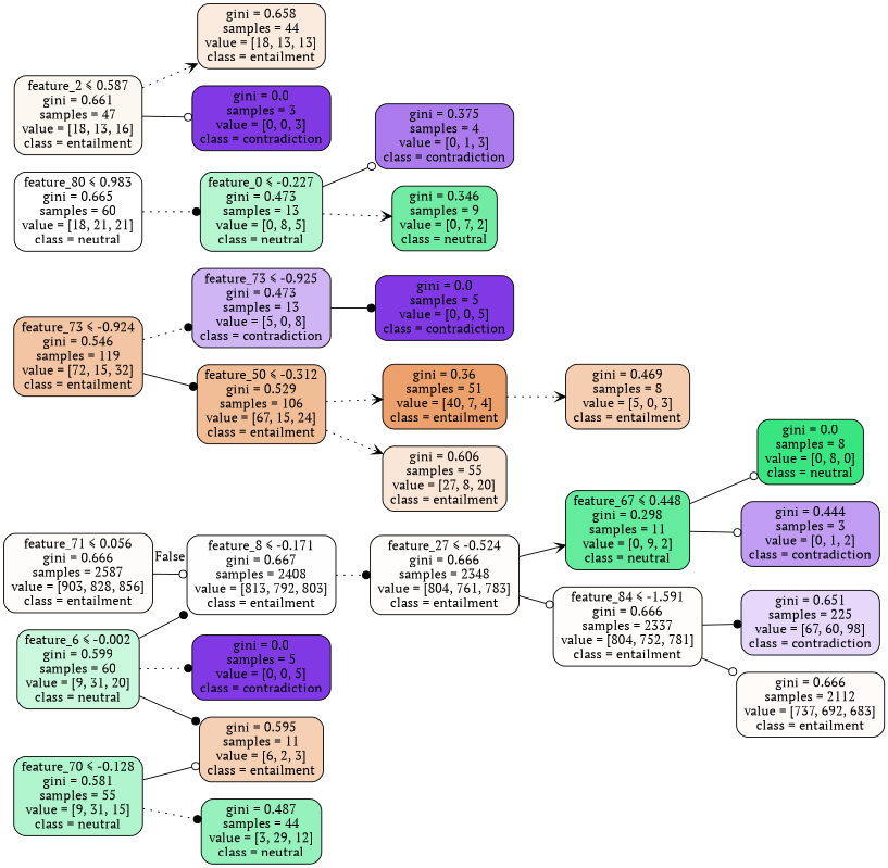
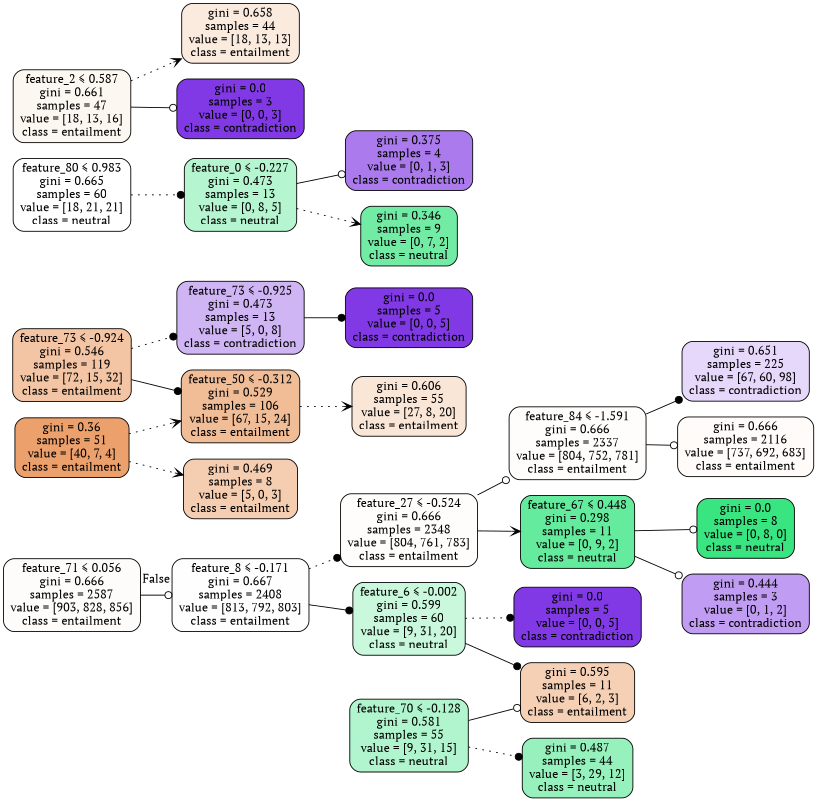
  digraph {
    fontname="PT Serif"
    rankdir=LR
    node [color=black fillcolor="#8139e5" fontname="PT Serif" shape=box style="filled, rounded"]
    edge [arrowhead=dot fontname="PT Serif" style=solid]
    n1 [fillcolor="#fefcfa" label=<feature_71 &le; 0.056<br/>gini = 0.666<br/>samples = 2587<br/>value = [903, 828, 856]<br/>class = entailment>]
    n2 [fillcolor="#fffefe" label=<feature_8 &le; -0.171<br/>gini = 0.667<br/>samples = 2408<br/>value = [813, 792, 803]<br/>class = entailment>]
    n3 [fillcolor="#c9f8dc" label=<feature_6 &le; -0.002<br/>gini = 0.599<br/>samples = 60<br/>value = [9, 31, 20]<br/>class = neutral>]
    n4 [fillcolor="#fffdfc" label=<feature_27 &le; -0.524<br/>gini = 0.666<br/>samples = 2348<br/>value = [804, 761, 783]<br/>class = entailment>]
    n5 [fillcolor="#f3c5a4" label=<feature_73 &le; -0.924<br/>gini = 0.546<br/>samples = 119<br/>value = [72, 15, 32]<br/>class = entailment>]
    n6 [fillcolor="#d0b5f5" label=<feature_73 &le; -0.925<br/>gini = 0.473<br/>samples = 13<br/>value = [5, 0, 8]<br/>class = contradiction>]
    n7 [fillcolor="#f1bd97" label=<feature_50 &le; -0.312<br/>gini = 0.529<br/>samples = 106<br/>value = [67, 15, 24]<br/>class = entailment>]
    n8 [fillcolor="#ffffff" label=<feature_80 &le; 0.983<br/>gini = 0.665<br/>samples = 60<br/>value = [18, 21, 21]<br/>class = neutral>]
    n9 [fillcolor="#b5f5d0" label=<feature_0 &le; -0.227<br/>gini = 0.473<br/>samples = 13<br/>value = [0, 8, 5]<br/>class = neutral>]
    n10 [label=<gini = 0.0<br/>samples = 5<br/>value = [0, 0, 5]<br/>class = contradiction>]
    n11 [fillcolor="#eca06b" label=<gini = 0.36<br/>samples = 51<br/>value = [40, 7, 4]<br/>class = entailment>]
    n12 [fillcolor="#fae6d7" label=<gini = 0.606<br/>samples = 55<br/>value = [27, 8, 20]<br/>class = entailment>]
    n13 [fillcolor="#f5cdb0" label=<gini = 0.469<br/>samples = 8<br/>value = [5, 0, 3]<br/>class = entailment>]
    n14 [fillcolor="#ab7bee" label=<gini = 0.375<br/>samples = 4<br/>value = [0, 1, 3]<br/>class = contradiction>]
    n15 [fillcolor="#72eca5" label=<gini = 0.346<br/>samples = 9<br/>value = [0, 7, 2]<br/>class = neutral>]
    n16 [fillcolor="#fdf7f2" label=<feature_2 &le; 0.587<br/>gini = 0.661<br/>samples = 47<br/>value = [18, 13, 16]<br/>class = entailment>]
    n17 [fillcolor="#fbebdf" label=<gini = 0.658<br/>samples = 44<br/>value = [18, 13, 13]<br/>class = entailment>]
    n18 [label=<gini = 0.0<br/>samples = 3<br/>value = [0, 0, 3]<br/>class = contradiction>]
    n19 [label=<gini = 0.0<br/>samples = 5<br/>value = [0, 0, 5]<br/>class = contradiction>]
    n20 [fillcolor="#f5d0b5" label=<gini = 0.595<br/>samples = 11<br/>value = [6, 2, 3]<br/>class = entailment>]
    n21 [fillcolor="#65eb9d" label=<feature_67 &le; 0.448<br/>gini = 0.298<br/>samples = 11<br/>value = [0, 9, 2]<br/>class = neutral>]
    n22 [fillcolor="#fffdfc" label=<feature_84 &le; -1.591<br/>gini = 0.666<br/>samples = 2337<br/>value = [804, 752, 781]<br/>class = entailment>]
    n23 [fillcolor="#b0f5cd" label=<feature_70 &le; -0.128<br/>gini = 0.581<br/>samples = 55<br/>value = [9, 31, 15]<br/>class = neutral>]
    n24 [fillcolor="#96f1bc" label=<gini = 0.487<br/>samples = 44<br/>value = [3, 29, 12]<br/>class = neutral>]
    n25 [fillcolor="#39e581" label=<gini = 0.0<br/>samples = 8<br/>value = [0, 8, 0]<br/>class = neutral>]
    n26 [fillcolor="#c09cf2" label=<gini = 0.444<br/>samples = 3<br/>value = [0, 1, 2]<br/>class = contradiction>]
    n27 [fillcolor="#e6d8fa" label=<gini = 0.651<br/>samples = 225<br/>value = [67, 60, 98]<br/>class = contradiction>]
-   n28 [fillcolor="#fefbf9" label=<gini = 0.666<br/>samples = 2112<br/>value = [737, 692, 683]<br/>class = entailment>]
+   n28 [fillcolor="#fefbf9" label=<gini = 0.666<br/>samples = 2116<br/>value = [737, 692, 683]<br/>class = entailment>]
    n1 -> n2 [arrowhead=odot headlabel=False labelangle=-45 labeldistance=2.5]
-   n3 -> n2
+   n2 -> n3
    n2 -> n4 [style=dotted]
    n3 -> n19 [style=dotted]
    n3 -> n20
    n4 -> n21 [arrowhead=vee]
    n4 -> n22 [arrowhead=odot]
    n5 -> n6 [style=dotted]
    n5 -> n7
    n6 -> n10
-   n7 -> n11 [arrowhead=vee style=dotted]
+   n11 -> n7 [arrowhead=vee style=dotted]
    n7 -> n12 [arrowhead=vee style=dotted]
    n8 -> n9 [style=dotted]
    n9 -> n14 [arrowhead=odot]
    n9 -> n15 [arrowhead=vee style=dotted]
    n11 -> n13 [arrowhead=vee style=dotted]
    n16 -> n17 [arrowhead=vee style=dotted]
    n16 -> n18 [arrowhead=odot]
    n21 -> n25 [arrowhead=odot]
    n21 -> n26 [arrowhead=odot]
    n22 -> n27
    n22 -> n28 [arrowhead=odot]
    n23 -> n20 [arrowhead=odot]
    n23 -> n24 [style=dotted]
  }
